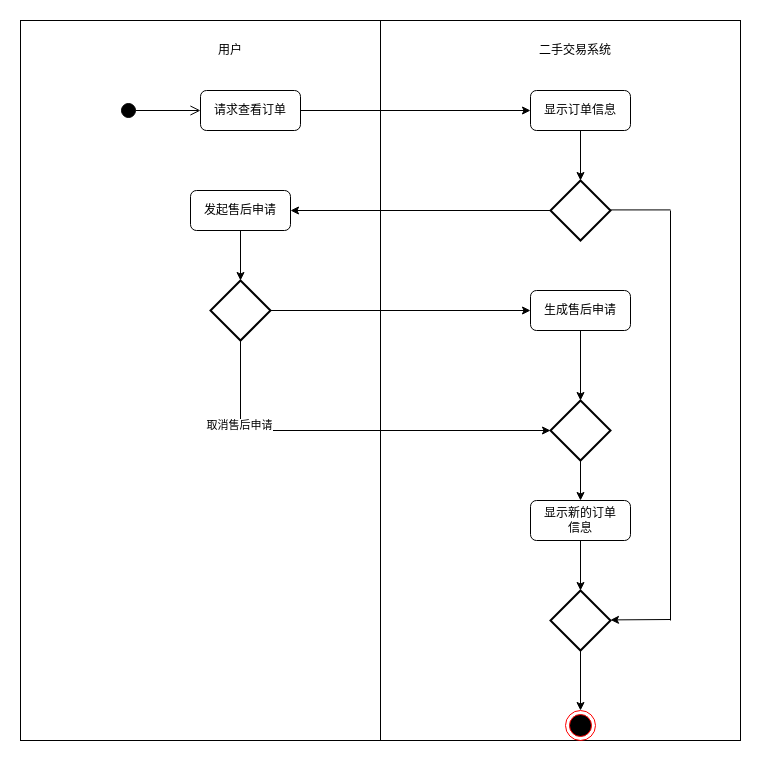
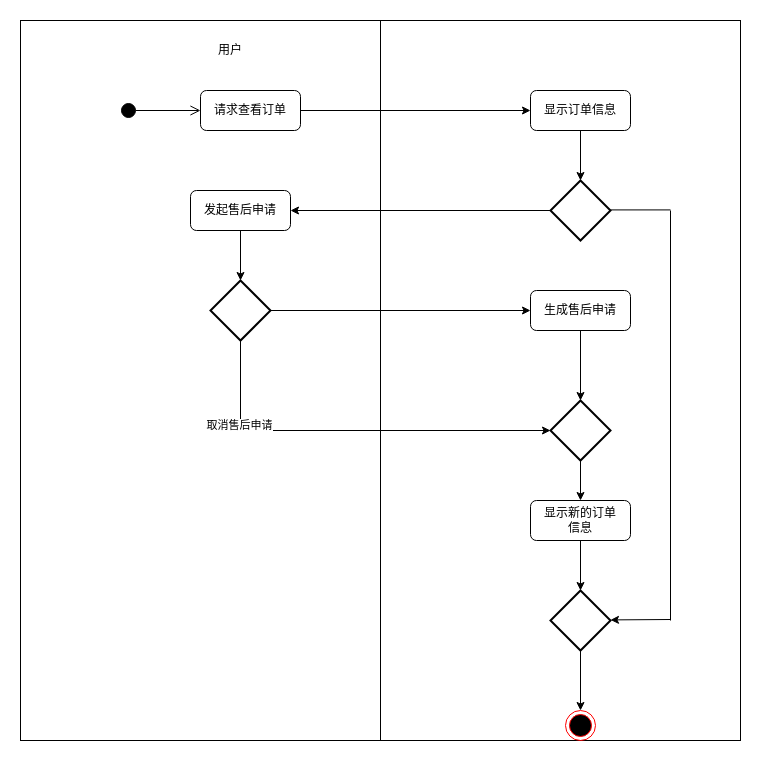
  <mxCell id="0" />
  <mxCell id="1" parent="0" />
  <mxCell id="2" value="" style="whiteSpace=wrap;html=1;aspect=fixed;" parent="1" vertex="1"><mxGeometry x="20" y="20" width="720" height="720" as="geometry" /></mxCell>
  <mxCell id="3" value="" style="endArrow=none;html=1;rounded=0;exitX=0.5;exitY=1;exitDx=0;exitDy=0;entryX=0.5;entryY=0;entryDx=0;entryDy=0;" parent="1" source="2" target="2" edge="1"><mxGeometry width="50" height="50" relative="1" as="geometry"><mxPoint x="390" y="730" as="sourcePoint" /><mxPoint x="390" y="-40" as="targetPoint" /></mxGeometry></mxCell>
  <mxCell id="4" value="用户" style="text;html=1;align=center;verticalAlign=middle;whiteSpace=wrap;rounded=0;" parent="1" vertex="1"><mxGeometry x="200" y="40" width="60" height="20" as="geometry" /></mxCell>
- <mxCell id="5" value="二手交易系统" style="text;html=1;align=center;verticalAlign=middle;whiteSpace=wrap;rounded=0;" parent="1" vertex="1"><mxGeometry x="520" y="40" width="110" height="20" as="geometry" /></mxCell>
  <mxCell id="6" value="" style="html=1;verticalAlign=bottom;startArrow=circle;startFill=1;endArrow=open;startSize=6;endSize=8;curved=0;rounded=0;" parent="1" edge="1"><mxGeometry width="80" relative="1" as="geometry"><mxPoint x="120" y="110" as="sourcePoint" /><mxPoint x="200" y="110" as="targetPoint" /><Array as="points" /></mxGeometry></mxCell>
  <mxCell id="7" value="" style="rounded=1;whiteSpace=wrap;html=1;" parent="1" vertex="1"><mxGeometry x="200" y="90" width="100" height="40" as="geometry" /></mxCell>
  <mxCell id="8" value="请求查看订单" style="text;html=1;align=center;verticalAlign=middle;whiteSpace=wrap;rounded=0;movable=0;resizable=0;rotatable=0;deletable=0;editable=0;locked=1;connectable=0;" parent="1" vertex="1"><mxGeometry x="210" y="95" width="80" height="30" as="geometry" /></mxCell>
  <mxCell id="9" value="" style="endArrow=classic;html=1;rounded=0;" parent="1" edge="1"><mxGeometry width="50" height="50" relative="1" as="geometry"><mxPoint x="300" y="110" as="sourcePoint" /><mxPoint x="530" y="110" as="targetPoint" /><Array as="points"><mxPoint x="530" y="110" /></Array></mxGeometry></mxCell>
  <mxCell id="10" value="" style="rounded=1;whiteSpace=wrap;html=1;" parent="1" vertex="1"><mxGeometry x="530" y="90" width="100" height="40" as="geometry" /></mxCell>
  <mxCell id="11" value="显示订单信息" style="text;html=1;align=center;verticalAlign=middle;whiteSpace=wrap;rounded=0;" parent="1" vertex="1"><mxGeometry x="540" y="95" width="80" height="30" as="geometry" /></mxCell>
  <mxCell id="12" value="" style="endArrow=classic;html=1;rounded=0;" parent="1" edge="1"><mxGeometry width="50" height="50" relative="1" as="geometry"><mxPoint x="580" y="130" as="sourcePoint" /><mxPoint x="580" y="180" as="targetPoint" /><Array as="points" /></mxGeometry></mxCell>
  <mxCell id="13" value="" style="strokeWidth=2;html=1;shape=mxgraph.flowchart.decision;whiteSpace=wrap;" parent="1" vertex="1"><mxGeometry x="550" y="180" width="60" height="60" as="geometry" /></mxCell>
  <mxCell id="14" value="" style="endArrow=classic;html=1;rounded=0;" parent="1" edge="1"><mxGeometry width="50" height="50" relative="1" as="geometry"><mxPoint x="550" y="210" as="sourcePoint" /><mxPoint x="290" y="210" as="targetPoint" /><Array as="points"><mxPoint x="290" y="210" /></Array></mxGeometry></mxCell>
  <mxCell id="15" value="" style="rounded=1;whiteSpace=wrap;html=1;" parent="1" vertex="1"><mxGeometry x="190" y="190" width="100" height="40" as="geometry" /></mxCell>
  <mxCell id="16" value="发起售后申请" style="text;html=1;align=center;verticalAlign=middle;whiteSpace=wrap;rounded=0;" parent="1" vertex="1"><mxGeometry x="200" y="195" width="80" height="30" as="geometry" /></mxCell>
  <mxCell id="17" value="" style="endArrow=classic;html=1;rounded=0;" parent="1" edge="1"><mxGeometry width="50" height="50" relative="1" as="geometry"><mxPoint x="240" y="230" as="sourcePoint" /><mxPoint x="240" y="280" as="targetPoint" /></mxGeometry></mxCell>
  <mxCell id="18" value="" style="strokeWidth=2;html=1;shape=mxgraph.flowchart.decision;whiteSpace=wrap;" parent="1" vertex="1"><mxGeometry x="210" y="280" width="60" height="60" as="geometry" /></mxCell>
  <mxCell id="19" value="" style="endArrow=classic;html=1;rounded=0;entryX=0;entryY=0.5;entryDx=0;entryDy=0;" parent="1" target="20" edge="1"><mxGeometry width="50" height="50" relative="1" as="geometry"><mxPoint x="270" y="310" as="sourcePoint" /><mxPoint x="520" y="310" as="targetPoint" /></mxGeometry></mxCell>
  <mxCell id="20" value="" style="rounded=1;whiteSpace=wrap;html=1;" parent="1" vertex="1"><mxGeometry x="530" y="290" width="100" height="40" as="geometry" /></mxCell>
  <mxCell id="21" value="生成售后申请" style="text;html=1;align=center;verticalAlign=middle;whiteSpace=wrap;rounded=0;" parent="1" vertex="1"><mxGeometry x="540" y="295" width="80" height="30" as="geometry" /></mxCell>
  <mxCell id="22" value="" style="endArrow=classic;html=1;rounded=0;edgeStyle=orthogonalEdgeStyle;" parent="1" edge="1"><mxGeometry width="50" height="50" relative="1" as="geometry"><mxPoint x="240" y="340" as="sourcePoint" /><mxPoint x="550" y="430" as="targetPoint" /><Array as="points"><mxPoint x="240" y="430" /><mxPoint x="550" y="430" /></Array></mxGeometry></mxCell>
  <mxCell id="23" value="取消售后申请" style="edgeLabel;html=1;align=center;verticalAlign=middle;resizable=0;points=[];" parent="22" vertex="1" connectable="0"><mxGeometry x="-0.582" y="-2" relative="1" as="geometry"><mxPoint as="offset" /></mxGeometry></mxCell>
  <mxCell id="24" value="" style="endArrow=classic;html=1;rounded=0;" parent="1" edge="1"><mxGeometry width="50" height="50" relative="1" as="geometry"><mxPoint x="580" y="330" as="sourcePoint" /><mxPoint x="580" y="400" as="targetPoint" /></mxGeometry></mxCell>
  <mxCell id="25" value="" style="strokeWidth=2;html=1;shape=mxgraph.flowchart.decision;whiteSpace=wrap;" parent="1" vertex="1"><mxGeometry x="550" y="400" width="60" height="60" as="geometry" /></mxCell>
  <mxCell id="26" value="" style="endArrow=classic;html=1;rounded=0;" parent="1" edge="1"><mxGeometry width="50" height="50" relative="1" as="geometry"><mxPoint x="580" y="460" as="sourcePoint" /><mxPoint x="580" y="500" as="targetPoint" /></mxGeometry></mxCell>
  <mxCell id="27" value="" style="rounded=1;whiteSpace=wrap;html=1;" parent="1" vertex="1"><mxGeometry x="530" y="500" width="100" height="40" as="geometry" /></mxCell>
  <mxCell id="28" value="显示新的订单信息" style="text;html=1;align=center;verticalAlign=middle;whiteSpace=wrap;rounded=0;" parent="1" vertex="1"><mxGeometry x="540" y="505" width="80" height="30" as="geometry" /></mxCell>
  <mxCell id="29" value="" style="ellipse;html=1;shape=endState;fillColor=#000000;strokeColor=#ff0000;" parent="1" vertex="1"><mxGeometry x="565" y="710" width="30" height="30" as="geometry" /></mxCell>
  <mxCell id="30" value="" style="endArrow=none;html=1;rounded=0;" parent="1" edge="1"><mxGeometry width="50" height="50" relative="1" as="geometry"><mxPoint x="610" y="209.41" as="sourcePoint" /><mxPoint x="670" y="209.41" as="targetPoint" /></mxGeometry></mxCell>
  <mxCell id="31" value="" style="endArrow=none;html=1;rounded=0;" parent="1" edge="1"><mxGeometry width="50" height="50" relative="1" as="geometry"><mxPoint x="670" y="620" as="sourcePoint" /><mxPoint x="670" y="210" as="targetPoint" /></mxGeometry></mxCell>
  <mxCell id="32" value="" style="endArrow=classic;html=1;rounded=0;" parent="1" edge="1"><mxGeometry width="50" height="50" relative="1" as="geometry"><mxPoint x="670" y="619" as="sourcePoint" /><mxPoint x="610" y="619.41" as="targetPoint" /></mxGeometry></mxCell>
  <mxCell id="33" value="" style="endArrow=classic;html=1;rounded=0;exitX=0.5;exitY=1;exitDx=0;exitDy=0;" parent="1" source="27" edge="1"><mxGeometry width="50" height="50" relative="1" as="geometry"><mxPoint x="580" y="560" as="sourcePoint" /><mxPoint x="580" y="590" as="targetPoint" /></mxGeometry></mxCell>
  <mxCell id="34" value="" style="strokeWidth=2;html=1;shape=mxgraph.flowchart.decision;whiteSpace=wrap;" parent="1" vertex="1"><mxGeometry x="550" y="590" width="60" height="60" as="geometry" /></mxCell>
  <mxCell id="35" value="" style="endArrow=classic;html=1;rounded=0;entryX=0.5;entryY=0;entryDx=0;entryDy=0;" parent="1" target="29" edge="1"><mxGeometry width="50" height="50" relative="1" as="geometry"><mxPoint x="580" y="650" as="sourcePoint" /><mxPoint x="630" y="600" as="targetPoint" /></mxGeometry></mxCell>
